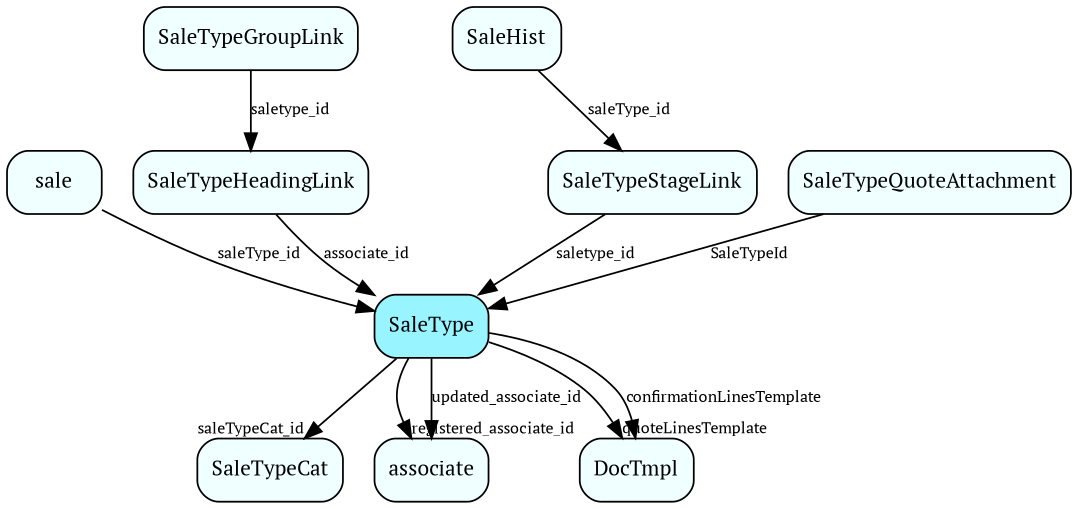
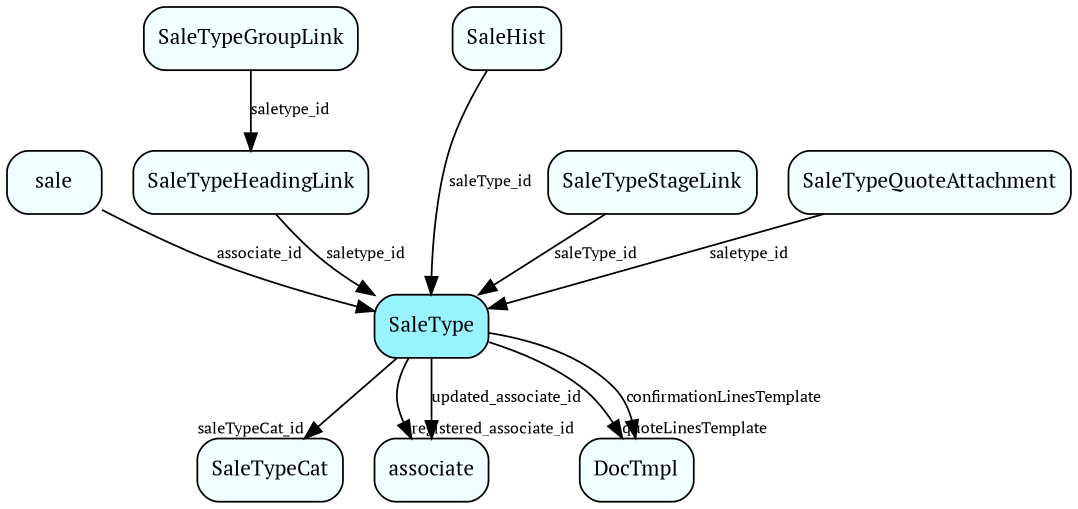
  digraph {
    fontname="PT Serif"
    node [fillcolor=azure1 fontname="PT Serif" fontsize=12 shape=box style="rounded, filled"]
    edge [fontname="PT Serif" fontsize=9]
    SaleType [fillcolor=cadetblue1]
    SaleTypeCat
    associate
    DocTmpl
    sale
    SaleTypeGroupLink
    SaleTypeHeadingLink
    SaleHist
    SaleTypeStageLink
    SaleTypeQuoteAttachment
    SaleType -> SaleTypeCat [headlabel=saleTypeCat_id]
    SaleType -> associate [headlabel=registered_associate_id]
    SaleType -> associate [label=updated_associate_id]
    SaleType -> DocTmpl [headlabel=quoteLinesTemplate]
    SaleType -> DocTmpl [label=confirmationLinesTemplate]
-   sale -> SaleType [label=saleType_id]
+   sale -> SaleType [label=associate_id]
    SaleTypeGroupLink -> SaleTypeHeadingLink [label=saletype_id]
-   SaleTypeHeadingLink -> SaleType [label=associate_id]
-   SaleHist -> SaleTypeStageLink [label=saleType_id]
-   SaleTypeStageLink -> SaleType [label=saletype_id]
-   SaleTypeQuoteAttachment -> SaleType [label=SaleTypeId]
+   SaleTypeHeadingLink -> SaleType [label=saletype_id]
+   SaleHist -> SaleType [label=saleType_id]
+   SaleTypeStageLink -> SaleType [label=saleType_id]
+   SaleTypeQuoteAttachment -> SaleType [label=saletype_id]
  }
